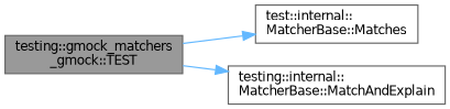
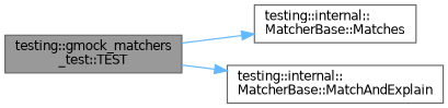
  digraph {
    rankdir=LR
    node [color=grey40 fillcolor=white fontname=Helvetica fontsize=10 shape=box style=filled]
    edge [color=steelblue1 fontname=Helvetica fontsize=10 labelfontname=Helvetica labelfontsize=10 style=solid]
-   n1 [color=gray40 fillcolor=grey60 fontcolor=black height=0.2 label="testing::gmock_matchers\l_gmock::TEST" width=0.4]
-   n2 [height=0.2 label="test::internal::\lMatcherBase::Matches" width=0.4]
+   n1 [color=gray40 fillcolor=grey60 fontcolor=black height=0.2 label="testing::gmock_matchers\l_test::TEST" width=0.4]
+   n2 [height=0.2 label="testing::internal::\lMatcherBase::Matches" width=0.4]
    n3 [height=0.2 label="testing::internal::\lMatcherBase::MatchAndExplain" width=0.4]
    n1 -> n2
    n1 -> n3
  }
